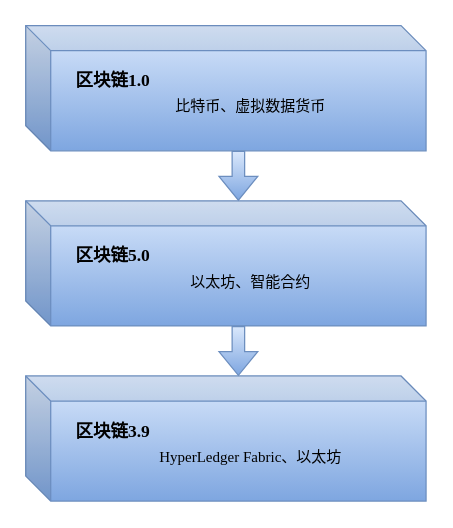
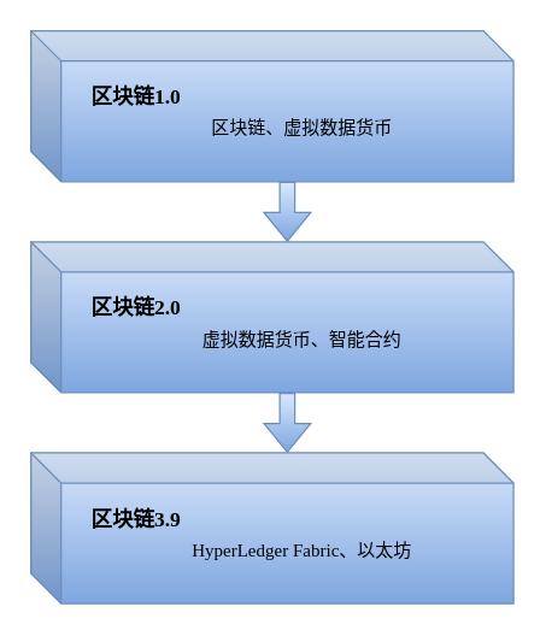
  <mxCell id="0" />
  <mxCell id="1" parent="0" />
  <mxCell id="2" value="" style="shape=cube;whiteSpace=wrap;html=1;boundedLbl=1;backgroundOutline=1;darkOpacity=0.05;darkOpacity2=0.1;fillColor=#dae8fc;strokeColor=#6c8ebf;gradientColor=#7ea6e0;fontFamily=宋体;" vertex="1" parent="1"><mxGeometry x="20" y="20" width="320" height="100" as="geometry" /></mxCell>
  <mxCell id="3" value="区块链1.0" style="text;html=1;strokeColor=none;fillColor=none;align=center;verticalAlign=middle;whiteSpace=wrap;rounded=0;fontStyle=1;fontSize=14;fontFamily=宋体;" vertex="1" parent="1"><mxGeometry x="50" y="50" width="80" height="30" as="geometry" /></mxCell>
- <mxCell id="4" value="比特币、虚拟数据货币" style="text;html=1;strokeColor=none;fillColor=none;align=center;verticalAlign=middle;whiteSpace=wrap;rounded=0;fontFamily=宋体;" vertex="1" parent="1"><mxGeometry x="110" y="70" width="180" height="30" as="geometry" /></mxCell>
+ <mxCell id="4" value="区块链、虚拟数据货币" style="text;html=1;strokeColor=none;fillColor=none;align=center;verticalAlign=middle;whiteSpace=wrap;rounded=0;fontFamily=宋体;" vertex="1" parent="1"><mxGeometry x="110" y="70" width="180" height="30" as="geometry" /></mxCell>
  <mxCell id="5" value="" style="shape=cube;whiteSpace=wrap;html=1;boundedLbl=1;backgroundOutline=1;darkOpacity=0.05;darkOpacity2=0.1;fillColor=#dae8fc;strokeColor=#6c8ebf;gradientColor=#7ea6e0;fontFamily=宋体;" vertex="1" parent="1"><mxGeometry x="20" y="160" width="320" height="100" as="geometry" /></mxCell>
- <mxCell id="6" value="区块链5.0" style="text;html=1;strokeColor=none;fillColor=none;align=center;verticalAlign=middle;whiteSpace=wrap;rounded=0;fontStyle=1;fontSize=14;fontFamily=宋体;" vertex="1" parent="1"><mxGeometry x="50" y="190" width="80" height="30" as="geometry" /></mxCell>
- <mxCell id="7" value="以太坊、智能合约" style="text;html=1;strokeColor=none;fillColor=none;align=center;verticalAlign=middle;whiteSpace=wrap;rounded=0;fontFamily=宋体;" vertex="1" parent="1"><mxGeometry x="110" y="210" width="180" height="30" as="geometry" /></mxCell>
+ <mxCell id="6" value="区块链2.0" style="text;html=1;strokeColor=none;fillColor=none;align=center;verticalAlign=middle;whiteSpace=wrap;rounded=0;fontStyle=1;fontSize=14;fontFamily=宋体;" vertex="1" parent="1"><mxGeometry x="50" y="190" width="80" height="30" as="geometry" /></mxCell>
+ <mxCell id="7" value="虚拟数据货币、智能合约" style="text;html=1;strokeColor=none;fillColor=none;align=center;verticalAlign=middle;whiteSpace=wrap;rounded=0;fontFamily=宋体;" vertex="1" parent="1"><mxGeometry x="110" y="210" width="180" height="30" as="geometry" /></mxCell>
  <mxCell id="8" value="" style="shape=flexArrow;endArrow=classic;html=1;rounded=0;fillColor=#dae8fc;gradientColor=#7ea6e0;strokeColor=#6c8ebf;exitX=0;exitY=0;exitDx=170;exitDy=100;exitPerimeter=0;fontFamily=宋体;" edge="1" parent="1" source="2"><mxGeometry width="50" height="50" relative="1" as="geometry"><mxPoint x="-120" y="190" as="sourcePoint" /><mxPoint x="190" y="160" as="targetPoint" /></mxGeometry></mxCell>
  <mxCell id="9" value="" style="shape=cube;whiteSpace=wrap;html=1;boundedLbl=1;backgroundOutline=1;darkOpacity=0.05;darkOpacity2=0.1;fillColor=#dae8fc;strokeColor=#6c8ebf;gradientColor=#7ea6e0;" vertex="1" parent="1"><mxGeometry x="20" y="300" width="320" height="100" as="geometry" /></mxCell>
  <mxCell id="10" value="区块链3.9" style="text;html=1;strokeColor=none;fillColor=none;align=center;verticalAlign=middle;whiteSpace=wrap;rounded=0;fontStyle=1;fontSize=14;fontFamily=宋体;" vertex="1" parent="1"><mxGeometry x="50" y="330" width="80" height="30" as="geometry" /></mxCell>
  <mxCell id="11" value="&lt;font face=&quot;Times New Roman&quot;&gt;HyperLedger Fabric&lt;/font&gt;&lt;font face=&quot;宋体&quot;&gt;、以太坊&lt;/font&gt;" style="text;html=1;strokeColor=none;fillColor=none;align=center;verticalAlign=middle;whiteSpace=wrap;rounded=0;" vertex="1" parent="1"><mxGeometry x="110" y="350" width="180" height="30" as="geometry" /></mxCell>
  <mxCell id="12" value="" style="shape=flexArrow;endArrow=classic;html=1;rounded=0;fillColor=#dae8fc;gradientColor=#7ea6e0;strokeColor=#6c8ebf;exitX=0;exitY=0;exitDx=170;exitDy=100;exitPerimeter=0;" edge="1" parent="1"><mxGeometry width="50" height="50" relative="1" as="geometry"><mxPoint x="190" y="260" as="sourcePoint" /><mxPoint x="190" y="300" as="targetPoint" /></mxGeometry></mxCell>
